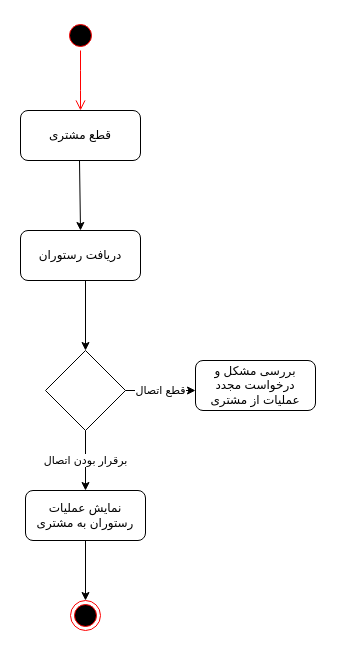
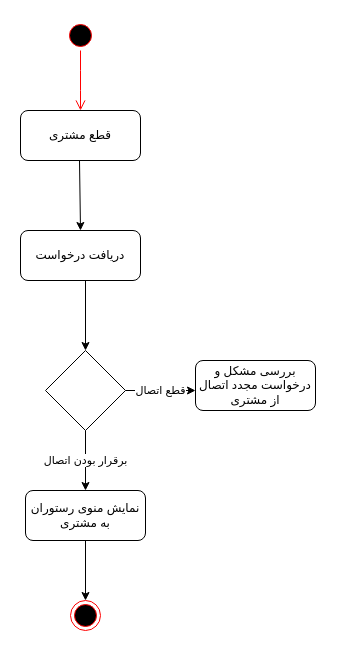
  <mxCell id="0" />
  <mxCell id="1" parent="0" />
  <mxCell id="2" value="" style="ellipse;html=1;shape=startState;fillColor=#000000;strokeColor=#ff0000;" vertex="1" parent="1"><mxGeometry x="65" y="20" width="30" height="30" as="geometry" /></mxCell>
  <mxCell id="3" value="" style="edgeStyle=orthogonalEdgeStyle;html=1;verticalAlign=bottom;endArrow=open;endSize=8;strokeColor=#ff0000;" edge="1" source="2" parent="1"><mxGeometry relative="1" as="geometry"><mxPoint x="80" y="110" as="targetPoint" /></mxGeometry></mxCell>
  <mxCell id="4" value="قطع مشتری" style="rounded=1;whiteSpace=wrap;html=1;" vertex="1" parent="1"><mxGeometry x="20" y="110" width="120" height="50" as="geometry" /></mxCell>
- <mxCell id="5" value="دریافت رستوران" style="rounded=1;whiteSpace=wrap;html=1;" vertex="1" parent="1"><mxGeometry x="20" y="230" width="120" height="50" as="geometry" /></mxCell>
+ <mxCell id="5" value="دریافت درخواست" style="rounded=1;whiteSpace=wrap;html=1;" vertex="1" parent="1"><mxGeometry x="20" y="230" width="120" height="50" as="geometry" /></mxCell>
  <mxCell id="6" value="" style="endArrow=classic;html=1;entryX=0.5;entryY=0;entryDx=0;entryDy=0;" edge="1" parent="1" target="5"><mxGeometry width="50" height="50" relative="1" as="geometry"><mxPoint x="79" y="160" as="sourcePoint" /><mxPoint x="129" y="110" as="targetPoint" /></mxGeometry></mxCell>
  <mxCell id="7" value="" style="rhombus;whiteSpace=wrap;html=1;" vertex="1" parent="1"><mxGeometry x="45" y="350" width="80" height="80" as="geometry" /></mxCell>
  <mxCell id="8" value="" style="endArrow=classic;html=1;entryX=0.5;entryY=0;entryDx=0;entryDy=0;" edge="1" parent="1" target="7"><mxGeometry width="50" height="50" relative="1" as="geometry"><mxPoint x="85" y="280" as="sourcePoint" /><mxPoint x="135" y="230" as="targetPoint" /></mxGeometry></mxCell>
  <mxCell id="9" value="قطع اتصال" style="endArrow=classic;html=1;" edge="1" parent="1"><mxGeometry width="50" height="50" relative="1" as="geometry"><mxPoint x="125" y="390" as="sourcePoint" /><mxPoint x="195" y="390" as="targetPoint" /></mxGeometry></mxCell>
- <mxCell id="10" value="بررسی مشکل و درخواست مجدد عملیات از مشتری" style="rounded=1;whiteSpace=wrap;html=1;" vertex="1" parent="1"><mxGeometry x="195" y="360" width="120" height="50" as="geometry" /></mxCell>
+ <mxCell id="10" value="بررسی مشکل و درخواست مجدد اتصال از مشتری" style="rounded=1;whiteSpace=wrap;html=1;" vertex="1" parent="1"><mxGeometry x="195" y="360" width="120" height="50" as="geometry" /></mxCell>
  <mxCell id="11" value="برقرار بودن اتصال" style="endArrow=classic;html=1;" edge="1" parent="1" target="12"><mxGeometry width="50" height="50" relative="1" as="geometry"><mxPoint x="85" y="430" as="sourcePoint" /><mxPoint x="85" y="500" as="targetPoint" /></mxGeometry></mxCell>
- <mxCell id="12" value="نمایش عملیات رستوران به مشتری" style="rounded=1;whiteSpace=wrap;html=1;" vertex="1" parent="1"><mxGeometry x="25" y="490" width="120" height="50" as="geometry" /></mxCell>
+ <mxCell id="12" value="نمایش منوی رستوران به مشتری" style="rounded=1;whiteSpace=wrap;html=1;" vertex="1" parent="1"><mxGeometry x="25" y="490" width="120" height="50" as="geometry" /></mxCell>
  <mxCell id="13" value="" style="endArrow=classic;html=1;" edge="1" parent="1" target="14"><mxGeometry width="50" height="50" relative="1" as="geometry"><mxPoint x="85" y="540" as="sourcePoint" /><mxPoint x="85" y="600" as="targetPoint" /></mxGeometry></mxCell>
  <mxCell id="14" value="" style="ellipse;html=1;shape=endState;fillColor=#000000;strokeColor=#ff0000;" vertex="1" parent="1"><mxGeometry x="70" y="600" width="30" height="30" as="geometry" /></mxCell>
